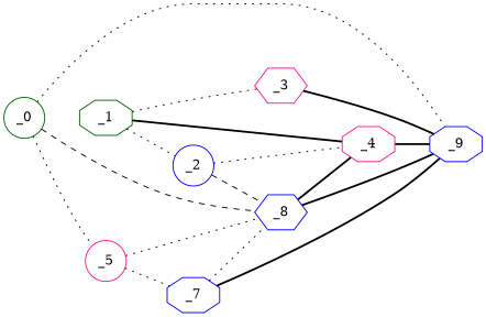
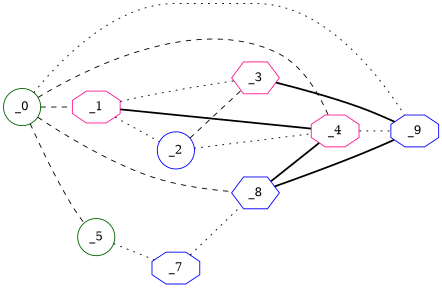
  graph {
    rankdir=LR
    node [color=blue shape=octagon y=39]
    edge [style=dotted valence=2]
    _0 [color=darkgreen shape=circle x=47]
-   _1 [color=darkgreen x=66 y=23]
+   _1 [color=deeppink x=66 y=23]
    _4 [color=deeppink x=83]
-   _5 [color=deeppink shape=circle x=94 y=107]
+   _5 [color=darkgreen shape=circle x=94 y=107]
    _8 [shape=hexagon x=96 y=116]
    _9 [x=99 y=66]
    _3 [color=deeppink shape=hexagon x=73 y=10]
    _2 [shape=circle x=71 y=17]
    _7 [x=95 y=101]
-   _0 -- _5 [valence=1]
+   _0 -- _1 [style=dashed]
+   _0 -- _4 [style=dashed valence=1]
+   _0 -- _5 [style=dashed valence=1]
    _0 -- _8 [style=dashed valence=1]
    _0 -- _9
    _1 -- _4 [style=bold]
    _1 -- _3
    _1 -- _2
-   _4 -- _9 [style=bold valence=1]
-   _5 -- _8
+   _4 -- _9 [valence=1]
    _5 -- _7
    _8 -- _4 [style=bold]
    _8 -- _9 [style=bold valence=1]
    _3 -- _9 [style=bold valence=1]
    _2 -- _4 [valence=1]
-   _2 -- _8 [style=dashed]
+   _2 -- _3 [style=dashed]
    _7 -- _8 [valence=1]
-   _7 -- _9 [style=bold]
  }
